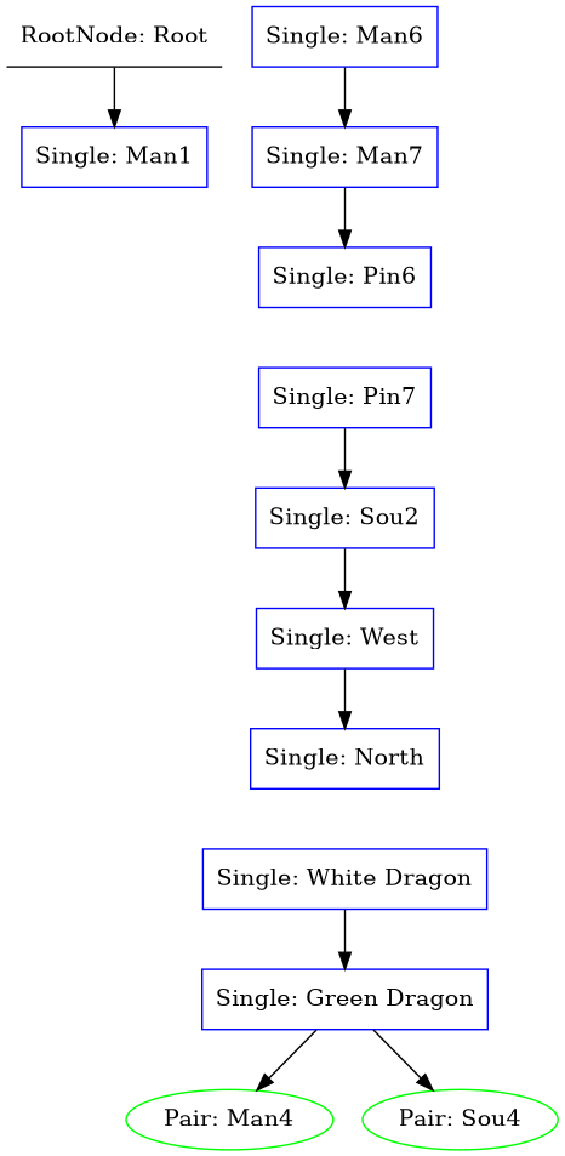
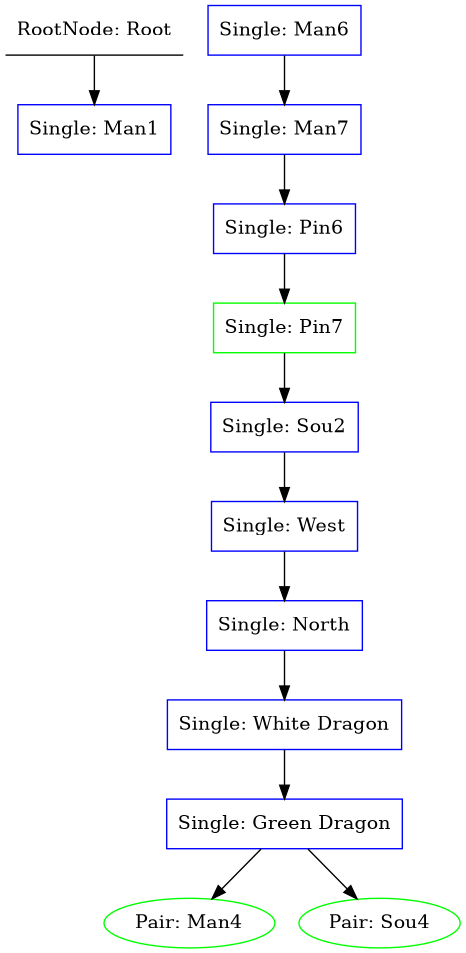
  digraph {
    node [color=blue shape=box]
    n1 [color=black label="RootNode: Root" shape=underline]
    n2 [label="Single: Man1"]
    n3 [label="Single: Man6"]
    n4 [label="Single: Man7"]
    n5 [label="Single: Pin6"]
-   n6 [label="Single: Pin7"]
+   n6 [color=green label="Single: Pin7"]
    n7 [label="Single: Sou2"]
    n8 [label="Single: West"]
    n9 [label="Single: North"]
    n10 [label="Single: White Dragon"]
    n11 [label="Single: Green Dragon"]
    n12 [color=green label="Pair: Man4" shape=oval]
    n13 [color=green label="Pair: Sou4" shape=oval]
    n1 -> n2
    n3 -> n4
    n4 -> n5
+   n5 -> n6
    n6 -> n7
    n7 -> n8
    n8 -> n9
+   n9 -> n10
    n10 -> n11
    n11 -> n12
    n11 -> n13
  }
